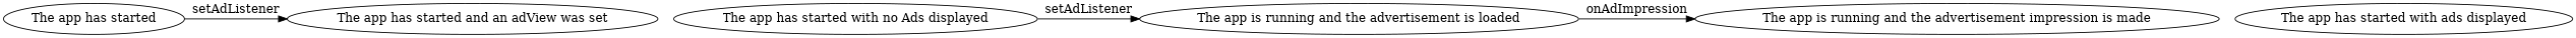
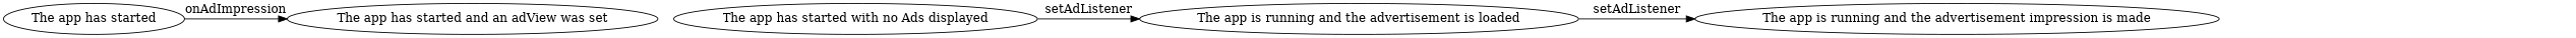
  digraph {
    edge [constraint=false]
    n1 [label="The app has started"]
    n2 [label="The app has started and an adView was set"]
    n3 [label="The app has started with no Ads displayed"]
    n4 [label="The app is running and the advertisement is loaded"]
    n5 [label="The app is running and the advertisement impression is made"]
-   n6 [label="The app has started with ads displayed"]
-   n1 -> n2 [label=setAdListener]
+   n1 -> n2 [label=onAdImpression]
    n3 -> n4 [label=setAdListener]
-   n4 -> n5 [label=onAdImpression]
+   n4 -> n5 [label=setAdListener]
  }
